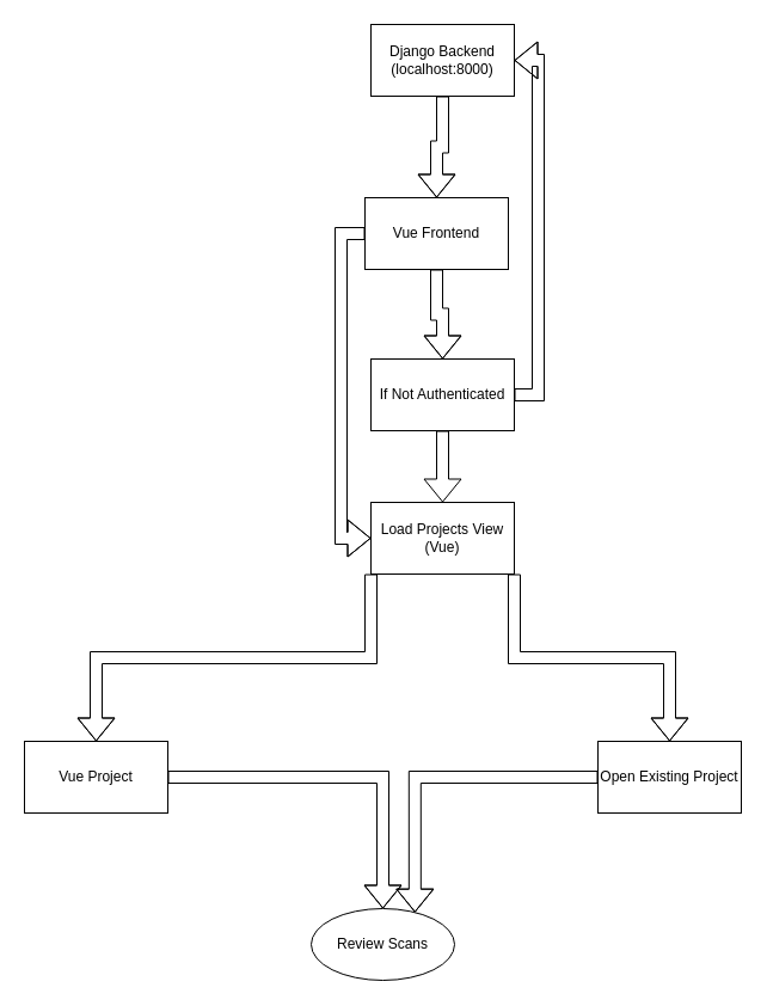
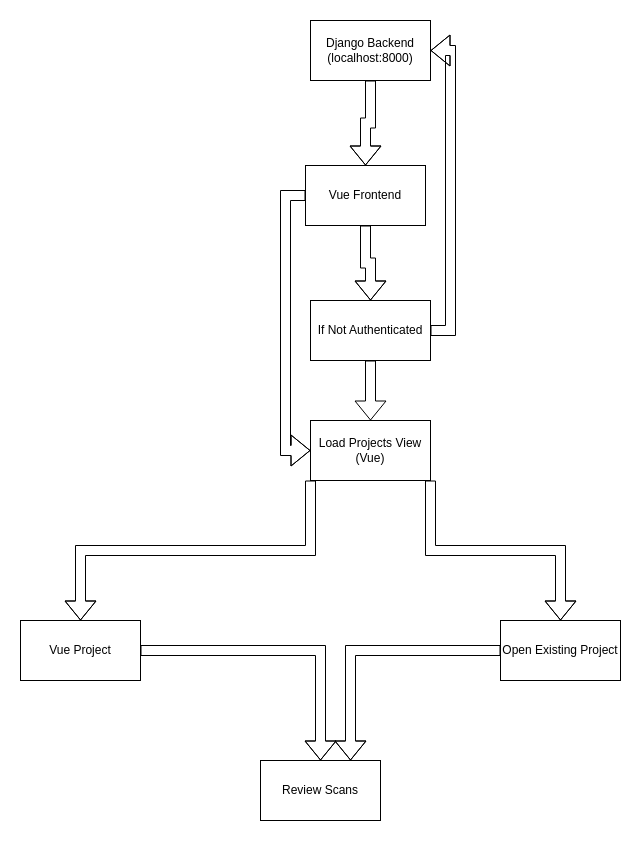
  <mxCell id="0" />
  <mxCell id="1" parent="0" />
  <mxCell id="2" style="edgeStyle=orthogonalEdgeStyle;rounded=0;orthogonalLoop=1;jettySize=auto;html=1;entryX=0.5;entryY=0;entryDx=0;entryDy=0;shape=flexArrow;" parent="1" source="3" target="6" edge="1"><mxGeometry relative="1" as="geometry" /></mxCell>
  <mxCell id="3" value="Django Backend&lt;br&gt;(localhost:8000)" style="rounded=0;whiteSpace=wrap;html=1;" parent="1" vertex="1"><mxGeometry x="310" y="20" width="120" height="60" as="geometry" /></mxCell>
  <mxCell id="4" style="edgeStyle=orthogonalEdgeStyle;shape=flexArrow;rounded=0;orthogonalLoop=1;jettySize=auto;html=1;exitX=0.5;exitY=1;exitDx=0;exitDy=0;" parent="1" source="6" target="9" edge="1"><mxGeometry relative="1" as="geometry" /></mxCell>
  <mxCell id="5" style="edgeStyle=orthogonalEdgeStyle;shape=flexArrow;rounded=0;orthogonalLoop=1;jettySize=auto;html=1;exitX=0;exitY=0.5;exitDx=0;exitDy=0;entryX=0;entryY=0.5;entryDx=0;entryDy=0;" parent="1" source="6" target="12" edge="1"><mxGeometry relative="1" as="geometry" /></mxCell>
  <mxCell id="6" value="Vue Frontend" style="rounded=0;whiteSpace=wrap;html=1;" parent="1" vertex="1"><mxGeometry x="305" y="165" width="120" height="60" as="geometry" /></mxCell>
  <mxCell id="7" style="edgeStyle=orthogonalEdgeStyle;shape=flexArrow;rounded=0;orthogonalLoop=1;jettySize=auto;html=1;exitX=0.5;exitY=1;exitDx=0;exitDy=0;" parent="1" source="9" target="12" edge="1"><mxGeometry relative="1" as="geometry" /></mxCell>
  <mxCell id="8" style="edgeStyle=orthogonalEdgeStyle;rounded=0;orthogonalLoop=1;jettySize=auto;html=1;entryX=1;entryY=0.5;entryDx=0;entryDy=0;shape=flexArrow;" edge="1" parent="1" source="9" target="3"><mxGeometry relative="1" as="geometry"><Array as="points"><mxPoint x="450" y="330" /><mxPoint x="450" y="50" /></Array></mxGeometry></mxCell>
  <mxCell id="9" value="If Not Authenticated" style="rounded=0;whiteSpace=wrap;html=1;" parent="1" vertex="1"><mxGeometry x="310" y="300" width="120" height="60" as="geometry" /></mxCell>
  <mxCell id="10" style="edgeStyle=orthogonalEdgeStyle;shape=flexArrow;rounded=0;orthogonalLoop=1;jettySize=auto;html=1;exitX=0;exitY=1;exitDx=0;exitDy=0;entryX=0.5;entryY=0;entryDx=0;entryDy=0;" parent="1" source="12" target="14" edge="1"><mxGeometry relative="1" as="geometry" /></mxCell>
  <mxCell id="11" style="edgeStyle=orthogonalEdgeStyle;shape=flexArrow;rounded=0;orthogonalLoop=1;jettySize=auto;html=1;exitX=1;exitY=1;exitDx=0;exitDy=0;entryX=0.5;entryY=0;entryDx=0;entryDy=0;" parent="1" source="12" target="16" edge="1"><mxGeometry relative="1" as="geometry" /></mxCell>
  <mxCell id="12" value="Load Projects View&lt;br&gt;(Vue)" style="rounded=0;whiteSpace=wrap;html=1;" parent="1" vertex="1"><mxGeometry x="310" y="420" width="120" height="60" as="geometry" /></mxCell>
  <mxCell id="13" style="edgeStyle=orthogonalEdgeStyle;shape=flexArrow;rounded=0;orthogonalLoop=1;jettySize=auto;html=1;exitX=1;exitY=0.5;exitDx=0;exitDy=0;entryX=0.5;entryY=0;entryDx=0;entryDy=0;" parent="1" source="14" target="17" edge="1"><mxGeometry relative="1" as="geometry" /></mxCell>
  <mxCell id="14" value="Vue Project" style="rounded=0;whiteSpace=wrap;html=1;" parent="1" vertex="1"><mxGeometry x="20" y="620" width="120" height="60" as="geometry" /></mxCell>
  <mxCell id="15" style="edgeStyle=orthogonalEdgeStyle;shape=flexArrow;rounded=0;orthogonalLoop=1;jettySize=auto;html=1;exitX=0;exitY=0.5;exitDx=0;exitDy=0;entryX=0.75;entryY=0;entryDx=0;entryDy=0;" parent="1" source="16" target="17" edge="1"><mxGeometry relative="1" as="geometry" /></mxCell>
  <mxCell id="16" value="Open Existing Project" style="rounded=0;whiteSpace=wrap;html=1;" parent="1" vertex="1"><mxGeometry x="500" y="620" width="120" height="60" as="geometry" /></mxCell>
- <mxCell id="17" value="Review Scans" style="ellipse;whiteSpace=wrap;html=1;" parent="1" vertex="1"><mxGeometry x="260" y="760" width="120" height="60" as="geometry" /></mxCell>
+ <mxCell id="17" value="Review Scans" style="rounded=0;whiteSpace=wrap;html=1;" parent="1" vertex="1"><mxGeometry x="260" y="760" width="120" height="60" as="geometry" /></mxCell>
